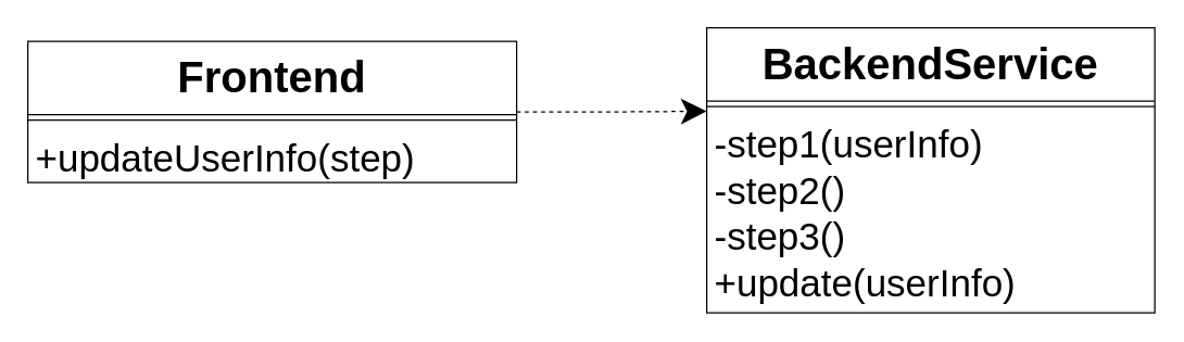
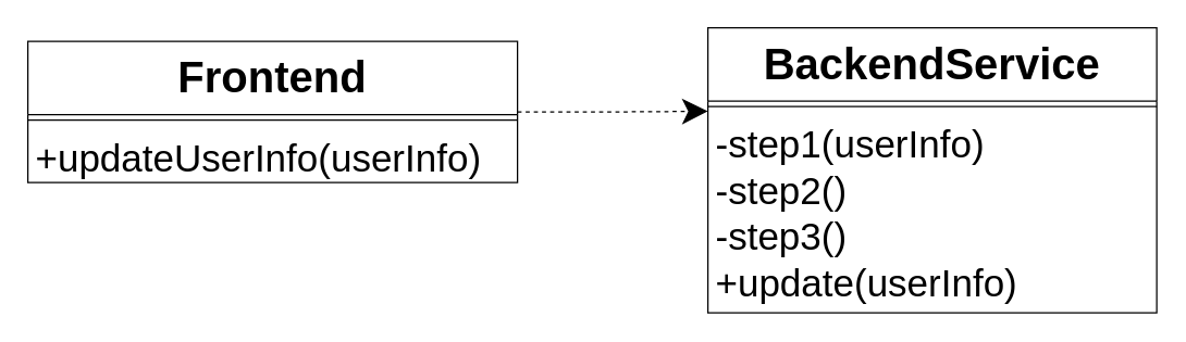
  <mxCell id="0" />
  <mxCell id="1" parent="0" />
  <mxCell id="2" style="edgeStyle=orthogonalEdgeStyle;rounded=0;orthogonalLoop=1;jettySize=auto;html=1;entryX=0;entryY=0.293;entryDx=0;entryDy=0;entryPerimeter=0;endSize=16;startSize=16;dashed=1;" edge="1" parent="1" source="3" target="6"><mxGeometry relative="1" as="geometry" /></mxCell>
  <mxCell id="3" value="Frontend" style="swimlane;fontStyle=1;align=center;verticalAlign=top;childLayout=stackLayout;horizontal=1;startSize=54;horizontalStack=0;resizeParent=1;resizeParentMax=0;resizeLast=0;collapsible=1;marginBottom=0;fontSize=32;" vertex="1" parent="1"><mxGeometry x="20" y="30" width="360" height="104" as="geometry" /></mxCell>
  <mxCell id="4" value="" style="line;strokeWidth=1;fillColor=none;align=left;verticalAlign=middle;spacingTop=-1;spacingLeft=3;spacingRight=3;rotatable=0;labelPosition=right;points=[];portConstraint=eastwest;" vertex="1" parent="3"><mxGeometry y="54" width="360" height="8" as="geometry" /></mxCell>
- <mxCell id="5" value="+updateUserInfo(step)&#10;" style="text;strokeColor=none;fillColor=none;align=left;verticalAlign=top;spacingLeft=4;spacingRight=4;overflow=hidden;rotatable=0;points=[[0,0.5],[1,0.5]];portConstraint=eastwest;fontSize=28;" vertex="1" parent="3"><mxGeometry y="62" width="360" height="42" as="geometry" /></mxCell>
+ <mxCell id="5" value="+updateUserInfo(userInfo)&#10;" style="text;strokeColor=none;fillColor=none;align=left;verticalAlign=top;spacingLeft=4;spacingRight=4;overflow=hidden;rotatable=0;points=[[0,0.5],[1,0.5]];portConstraint=eastwest;fontSize=28;" vertex="1" parent="3"><mxGeometry y="62" width="360" height="42" as="geometry" /></mxCell>
  <mxCell id="6" value="BackendService" style="swimlane;fontStyle=1;align=center;verticalAlign=top;childLayout=stackLayout;horizontal=1;startSize=54;horizontalStack=0;resizeParent=1;resizeParentMax=0;resizeLast=0;collapsible=1;marginBottom=0;fontSize=32;" vertex="1" parent="1"><mxGeometry x="520" y="20" width="330" height="210" as="geometry" /></mxCell>
  <mxCell id="7" value="" style="line;strokeWidth=1;fillColor=none;align=left;verticalAlign=middle;spacingTop=-1;spacingLeft=3;spacingRight=3;rotatable=0;labelPosition=right;points=[];portConstraint=eastwest;" vertex="1" parent="6"><mxGeometry y="54" width="330" height="8" as="geometry" /></mxCell>
  <mxCell id="8" value="-step1(userInfo)&#10;-step2()&#10;-step3()&#10;+update(userInfo)" style="text;strokeColor=none;fillColor=none;align=left;verticalAlign=top;spacingLeft=4;spacingRight=4;overflow=hidden;rotatable=0;points=[[0,0.5],[1,0.5]];portConstraint=eastwest;fontSize=28;" vertex="1" parent="6"><mxGeometry y="62" width="330" height="148" as="geometry" /></mxCell>
